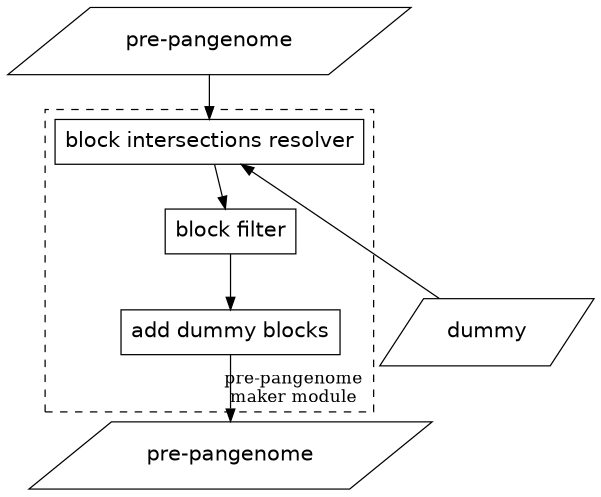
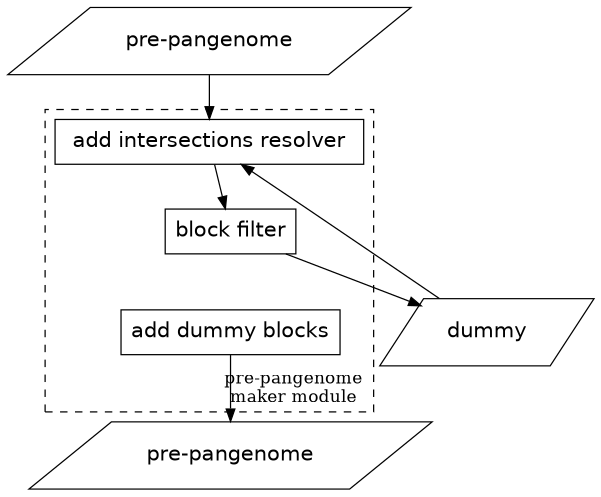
  digraph {
    node [fontname=helvetica fontsize=17 shape=rectangle]
-   n1 [label="block intersections resolver"]
+   n1 [label="add intersections resolver"]
    n2 [label="block filter"]
    n3 [label="add dummy blocks"]
    n4 [label="pre-pangenome" shape=parallelogram]
    n5 [label="pre-pangenome" shape=parallelogram]
    n6 [label=dummy shape=parallelogram]
    subgraph cluster_1 {
      label="pre-pangenome\nmaker module"
      labeljust=r
      labelloc=b
      style=dashed
      n1
      n2
      n3
    }
    n1 -> n2
-   n2 -> n3
+   n2 -> n6
    n3 -> n4
    n5 -> n1
    n6 -> n1
  }
